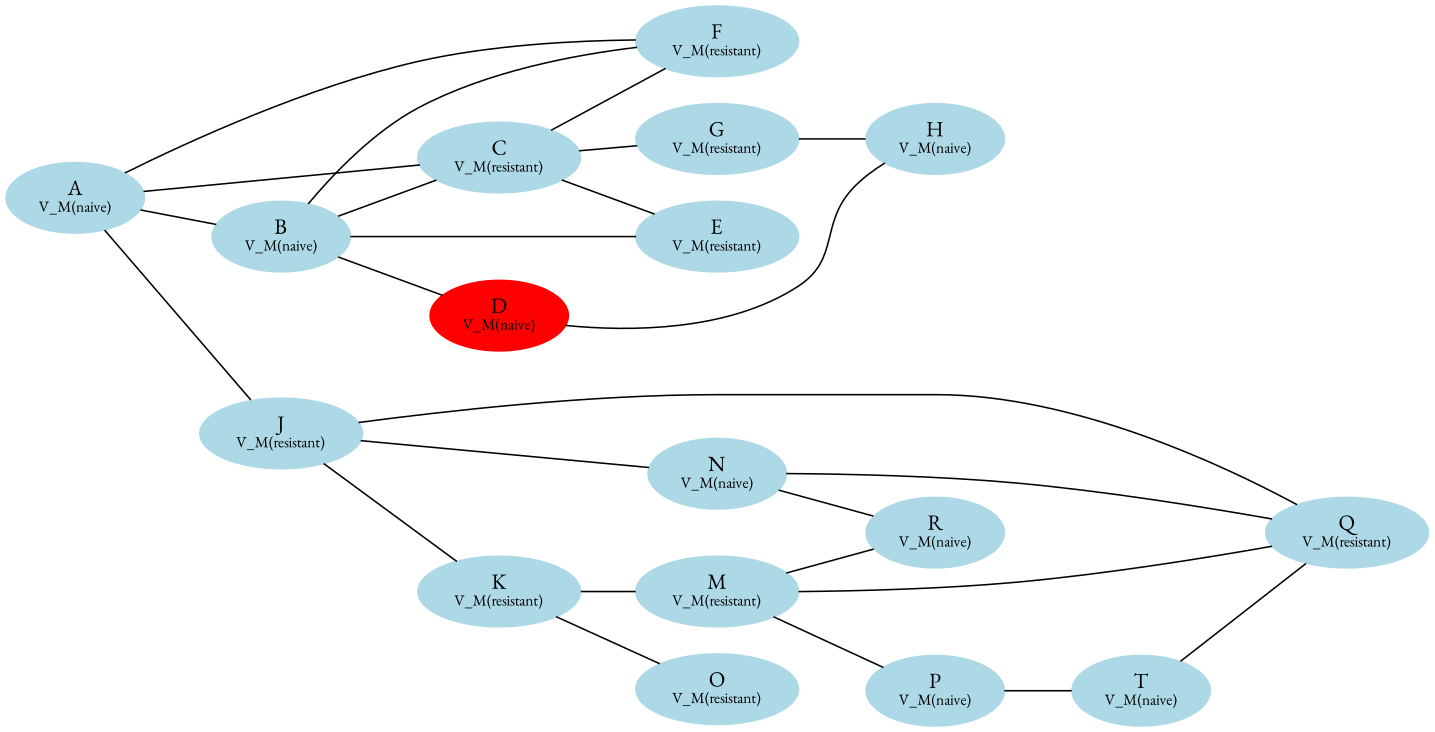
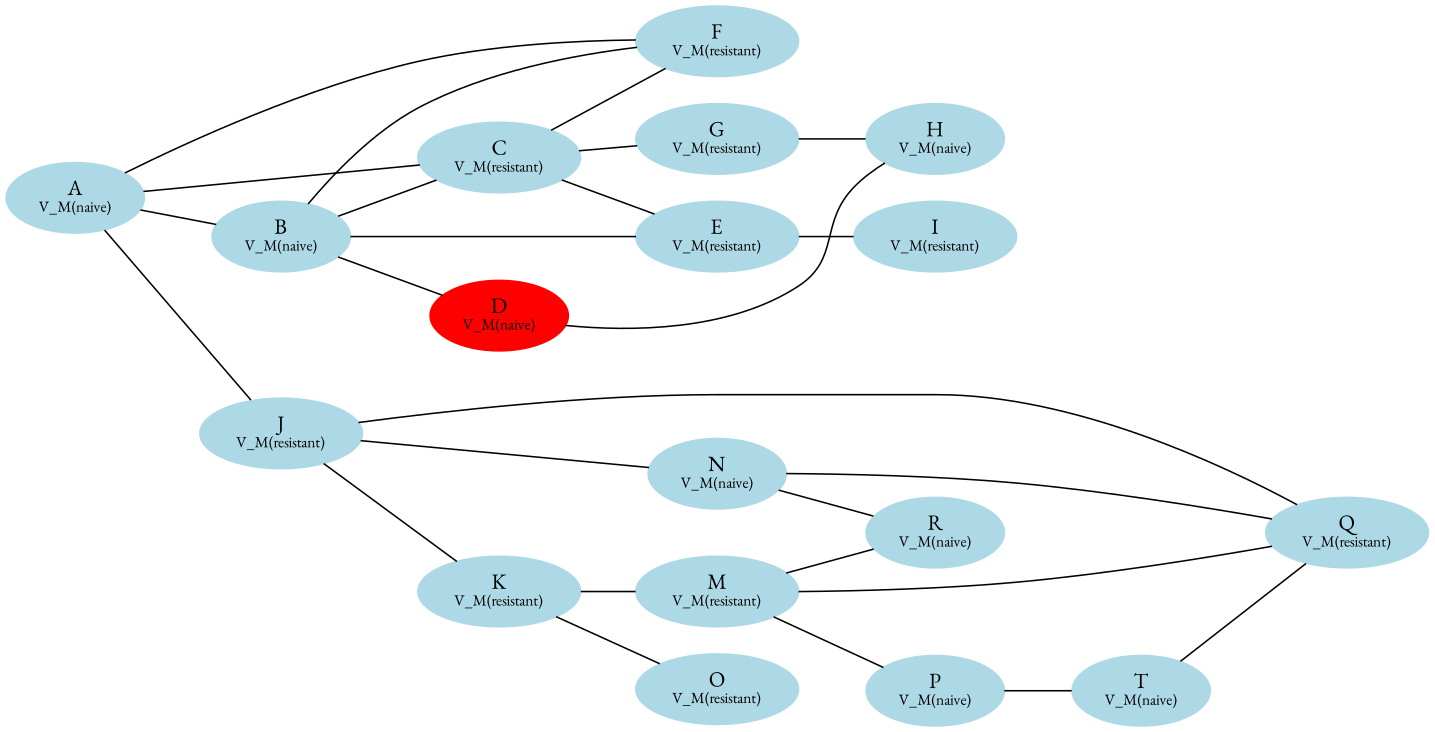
  graph {
    fontname="EB Garamond"
    rankdir=LR
    node [color=lightblue fontname="EB Garamond" style=filled]
    edge [fontname="EB Garamond"]
    n1 [label=<A<BR /><FONT POINT-SIZE="10">V_M(naive)</FONT>>]
    n2 [label=<B<BR /><FONT POINT-SIZE="10">V_M(naive)</FONT>>]
    n3 [label=<C<BR /><FONT POINT-SIZE="10">V_M(resistant)</FONT>>]
    n4 [label=<F<BR /><FONT POINT-SIZE="10">V_M(resistant)</FONT>>]
    n5 [label=<J<BR /><FONT POINT-SIZE="10">V_M(resistant)</FONT>>]
    n6 [color=red label=<D<BR /><FONT POINT-SIZE="10">V_M(naive)</FONT>>]
    n7 [label=<E<BR /><FONT POINT-SIZE="10">V_M(resistant)</FONT>>]
    n8 [label=<G<BR /><FONT POINT-SIZE="10">V_M(resistant)</FONT>>]
    n9 [label=<K<BR /><FONT POINT-SIZE="10">V_M(resistant)</FONT>>]
    n10 [label=<N<BR /><FONT POINT-SIZE="10">V_M(naive)</FONT>>]
    n11 [label=<Q<BR /><FONT POINT-SIZE="10">V_M(resistant)</FONT>>]
    n12 [label=<H<BR /><FONT POINT-SIZE="10">V_M(naive)</FONT>>]
+   n13 [label=<I<BR /><FONT POINT-SIZE="10">V_M(resistant)</FONT>>]
    n14 [label=<M<BR /><FONT POINT-SIZE="10">V_M(resistant)</FONT>>]
    n15 [label=<O<BR /><FONT POINT-SIZE="10">V_M(resistant)</FONT>>]
    n16 [label=<R<BR /><FONT POINT-SIZE="10">V_M(naive)</FONT>>]
    n17 [label=<P<BR /><FONT POINT-SIZE="10">V_M(naive)</FONT>>]
    n18 [label=<T<BR /><FONT POINT-SIZE="10">V_M(naive)</FONT>>]
    n1 -- n2
    n1 -- n3
    n1 -- n4
    n1 -- n5
    n2 -- n3
    n2 -- n4
    n2 -- n6
    n2 -- n7
    n3 -- n4
    n3 -- n7
    n3 -- n8
    n5 -- n9
    n5 -- n10
    n5 -- n11
    n6 -- n12
+   n7 -- n13
    n8 -- n12
    n9 -- n14
    n9 -- n15
    n10 -- n11
    n10 -- n16
    n14 -- n11
    n14 -- n16
    n14 -- n17
    n17 -- n18
    n18 -- n11
  }
